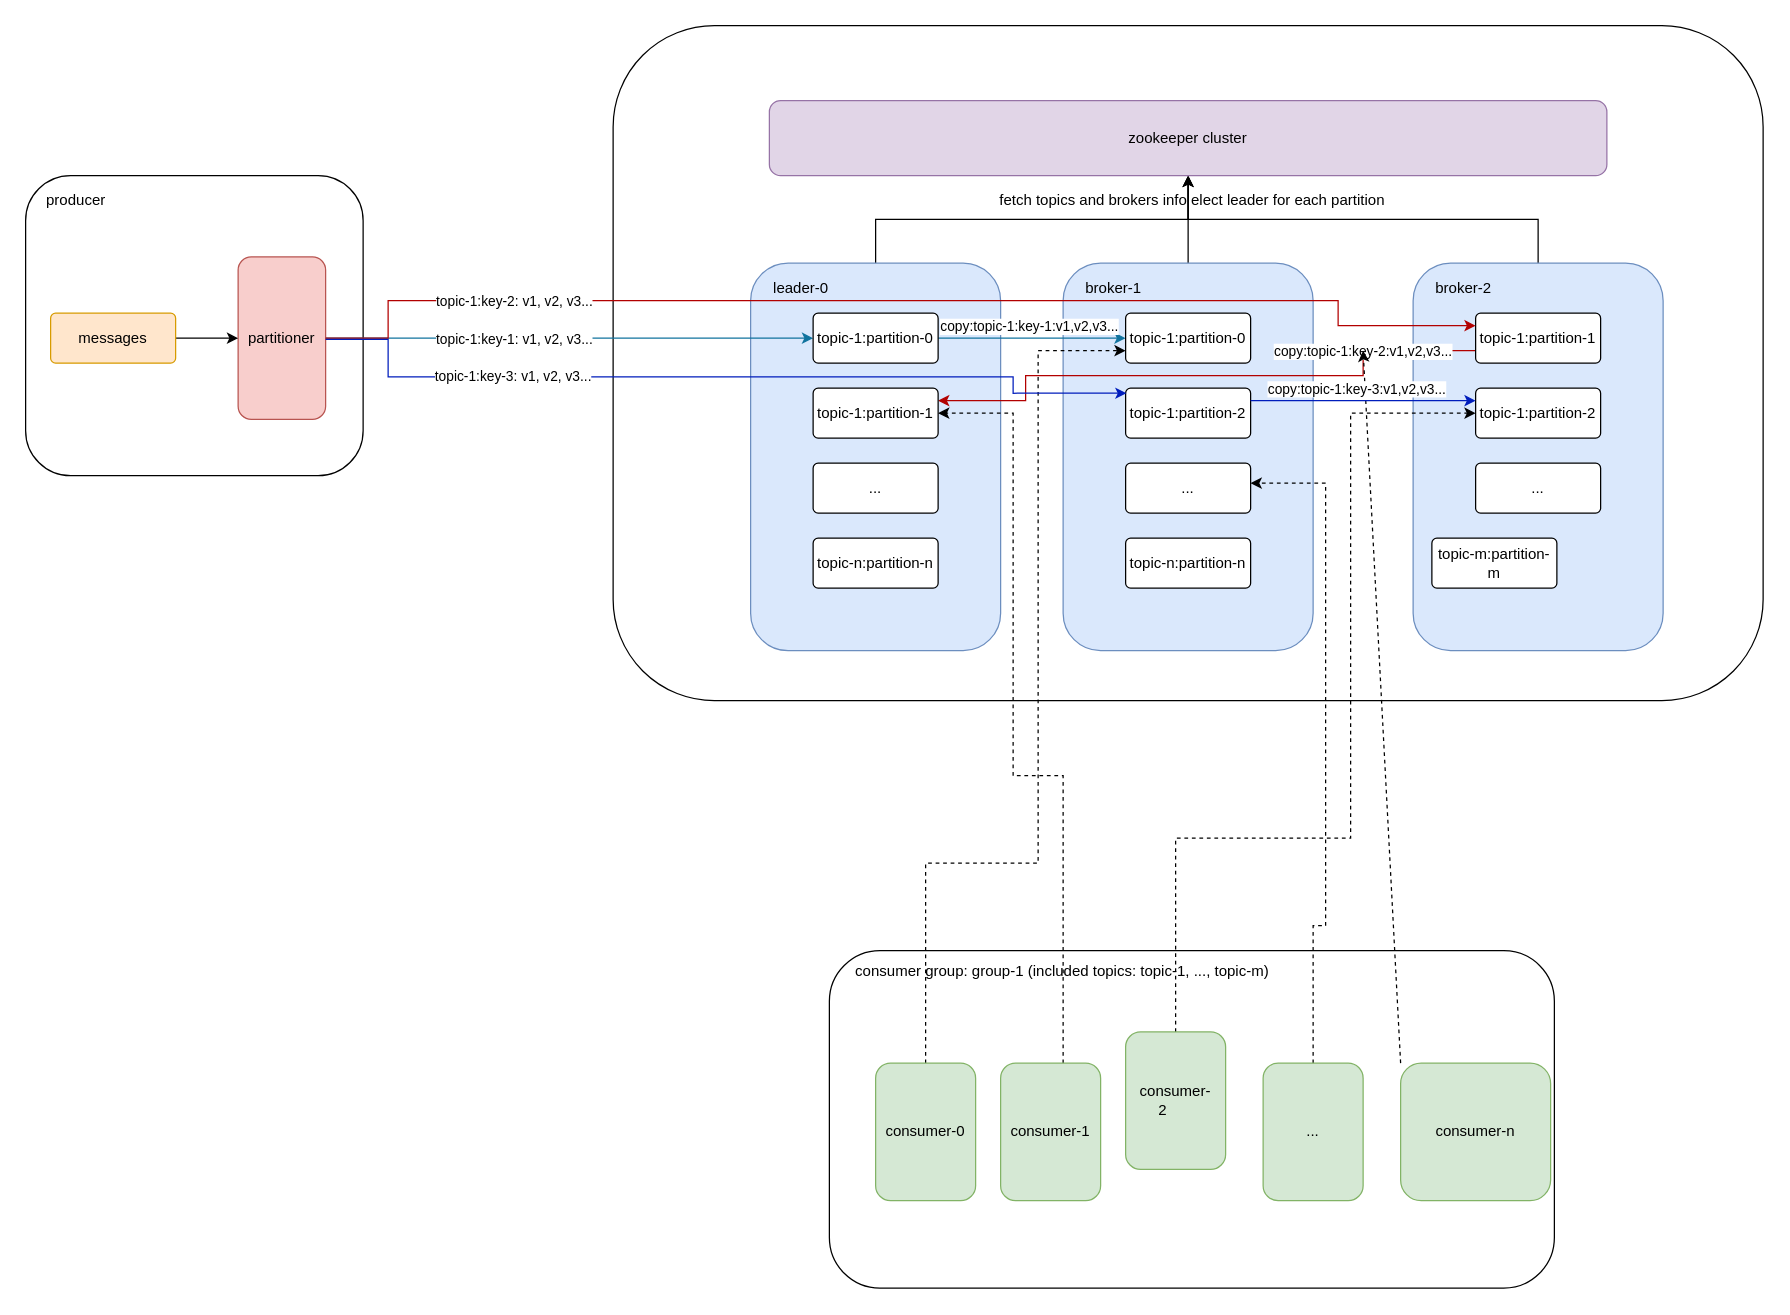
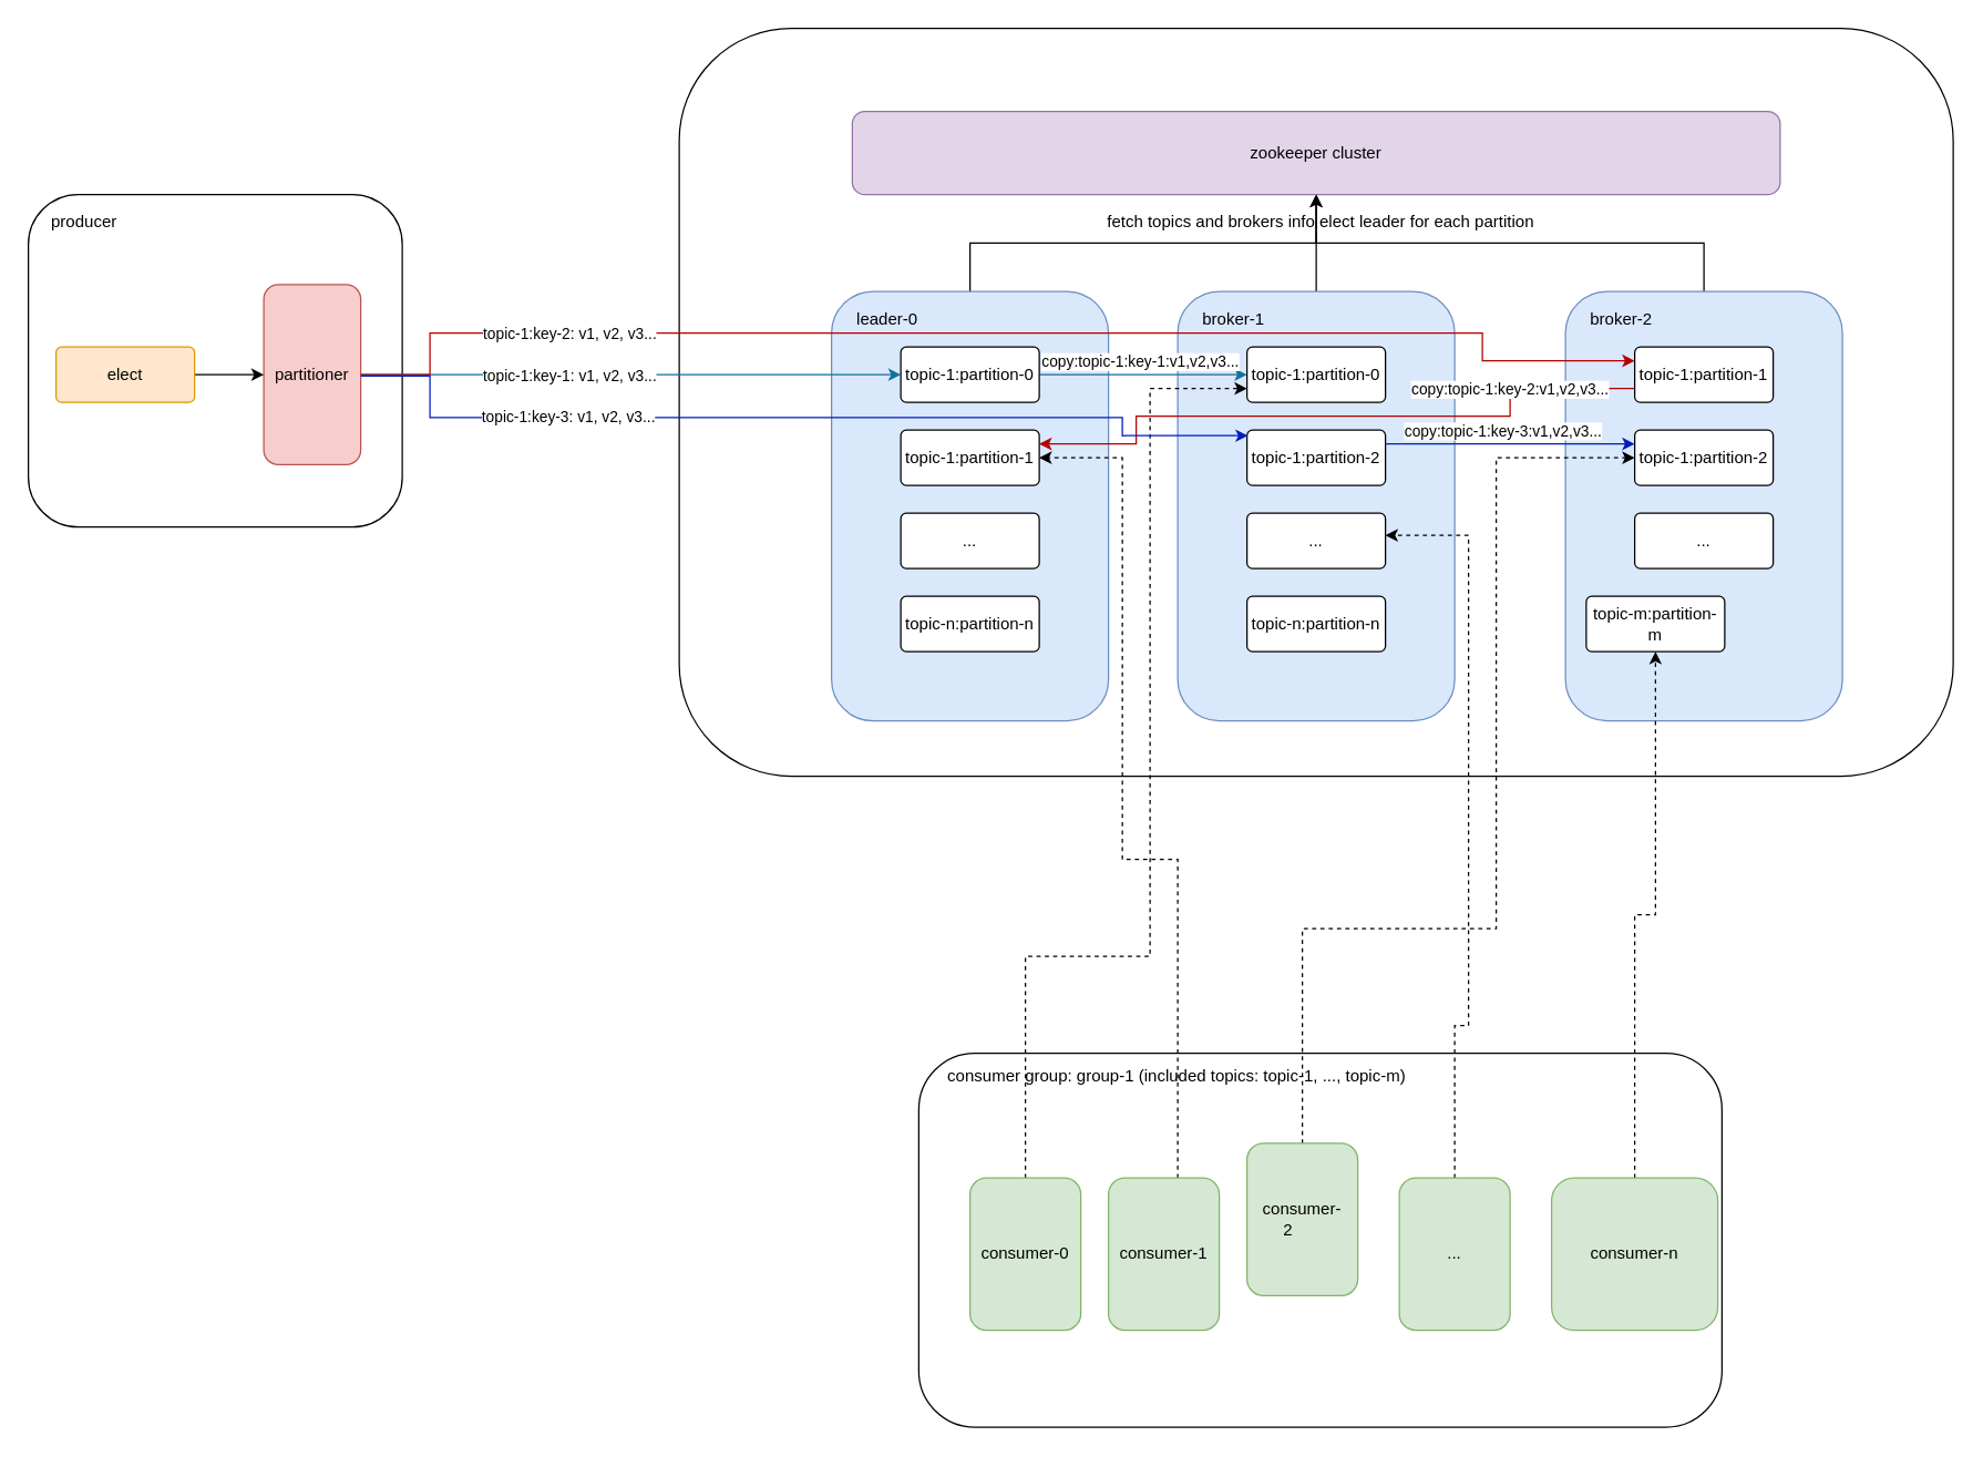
  <mxCell id="0" />
  <mxCell id="1" parent="0" />
  <mxCell id="2" value="" style="rounded=1;whiteSpace=wrap;html=1;fontColor=#FF0000;" vertex="1" parent="1"><mxGeometry x="20" y="140" width="270" height="240" as="geometry" /></mxCell>
  <mxCell id="3" value="" style="rounded=1;whiteSpace=wrap;html=1;" vertex="1" parent="1"><mxGeometry x="490" y="20" width="920" height="540" as="geometry" /></mxCell>
  <mxCell id="4" style="edgeStyle=orthogonalEdgeStyle;rounded=0;orthogonalLoop=1;jettySize=auto;html=1;entryX=0.5;entryY=1;entryDx=0;entryDy=0;" edge="1" parent="1" source="5" target="13"><mxGeometry relative="1" as="geometry" /></mxCell>
  <mxCell id="5" value="" style="rounded=1;whiteSpace=wrap;html=1;fillColor=#dae8fc;strokeColor=#6c8ebf;" vertex="1" parent="1"><mxGeometry x="600" y="210" width="200" height="310" as="geometry" /></mxCell>
  <mxCell id="6" style="edgeStyle=orthogonalEdgeStyle;rounded=0;orthogonalLoop=1;jettySize=auto;html=1;entryX=0.5;entryY=1;entryDx=0;entryDy=0;" edge="1" parent="1" source="7" target="13"><mxGeometry relative="1" as="geometry" /></mxCell>
  <mxCell id="7" value="" style="rounded=1;whiteSpace=wrap;html=1;fillColor=#dae8fc;strokeColor=#6c8ebf;" vertex="1" parent="1"><mxGeometry x="850" y="210" width="200" height="310" as="geometry" /></mxCell>
  <mxCell id="8" style="edgeStyle=orthogonalEdgeStyle;rounded=0;orthogonalLoop=1;jettySize=auto;html=1;" edge="1" parent="1" source="9" target="13"><mxGeometry relative="1" as="geometry" /></mxCell>
  <mxCell id="9" value="" style="rounded=1;whiteSpace=wrap;html=1;fillColor=#dae8fc;strokeColor=#6c8ebf;" vertex="1" parent="1"><mxGeometry x="1130" y="210" width="200" height="310" as="geometry" /></mxCell>
  <mxCell id="10" value="leader-0" style="text;html=1;align=center;verticalAlign=middle;resizable=0;points=[];autosize=1;strokeColor=none;fillColor=none;" vertex="1" parent="1"><mxGeometry x="610" y="220" width="60" height="20" as="geometry" /></mxCell>
  <mxCell id="11" value="broker-1" style="text;html=1;align=center;verticalAlign=middle;resizable=0;points=[];autosize=1;strokeColor=none;fillColor=none;" vertex="1" parent="1"><mxGeometry x="860" y="220" width="60" height="20" as="geometry" /></mxCell>
  <mxCell id="12" value="broker-2" style="text;html=1;align=center;verticalAlign=middle;resizable=0;points=[];autosize=1;strokeColor=none;fillColor=none;" vertex="1" parent="1"><mxGeometry x="1140" y="220" width="60" height="20" as="geometry" /></mxCell>
  <mxCell id="13" value="zookeeper cluster" style="rounded=1;whiteSpace=wrap;html=1;fillColor=#e1d5e7;strokeColor=#9673a6;" vertex="1" parent="1"><mxGeometry x="615" y="80" width="670" height="60" as="geometry" /></mxCell>
  <mxCell id="14" style="edgeStyle=orthogonalEdgeStyle;rounded=0;orthogonalLoop=1;jettySize=auto;html=1;exitX=1;exitY=0.5;exitDx=0;exitDy=0;entryX=0;entryY=0.5;entryDx=0;entryDy=0;fillColor=#b1ddf0;strokeColor=#10739e;" edge="1" parent="1" source="16" target="21"><mxGeometry relative="1" as="geometry" /></mxCell>
  <mxCell id="15" value="topic-1:key-1: v1, v2, v3..." style="edgeLabel;html=1;align=center;verticalAlign=middle;resizable=0;points=[];" vertex="1" connectable="0" parent="14"><mxGeometry x="-0.136" y="-1" relative="1" as="geometry"><mxPoint x="-18" y="-1" as="offset" /></mxGeometry></mxCell>
  <mxCell id="16" value="partitioner" style="rounded=1;whiteSpace=wrap;html=1;fillColor=#f8cecc;strokeColor=#b85450;" vertex="1" parent="1"><mxGeometry x="190" y="205" width="70" height="130" as="geometry" /></mxCell>
  <mxCell id="17" style="edgeStyle=orthogonalEdgeStyle;rounded=0;orthogonalLoop=1;jettySize=auto;html=1;" edge="1" parent="1" source="18" target="16"><mxGeometry relative="1" as="geometry" /></mxCell>
- <mxCell id="18" value="messages" style="rounded=1;arcSize=10;whiteSpace=wrap;html=1;align=center;fillColor=#ffe6cc;strokeColor=#d79b00;" vertex="1" parent="1"><mxGeometry x="40" y="250" width="100" height="40" as="geometry" /></mxCell>
+ <mxCell id="18" value="elect" style="rounded=1;arcSize=10;whiteSpace=wrap;html=1;align=center;fillColor=#ffe6cc;strokeColor=#d79b00;" vertex="1" parent="1"><mxGeometry x="40" y="250" width="100" height="40" as="geometry" /></mxCell>
  <mxCell id="19" style="edgeStyle=orthogonalEdgeStyle;rounded=0;orthogonalLoop=1;jettySize=auto;html=1;entryX=0;entryY=0.5;entryDx=0;entryDy=0;fillColor=#b1ddf0;strokeColor=#10739e;" edge="1" parent="1" source="21" target="22"><mxGeometry relative="1" as="geometry" /></mxCell>
  <mxCell id="20" value="copy:topic-1:key-1:v1,v2,v3..." style="edgeLabel;html=1;align=center;verticalAlign=middle;resizable=0;points=[];" vertex="1" connectable="0" parent="19"><mxGeometry x="-0.173" y="-1" relative="1" as="geometry"><mxPoint x="10" y="-11" as="offset" /></mxGeometry></mxCell>
  <mxCell id="21" value="topic-1:partition-0" style="rounded=1;arcSize=10;whiteSpace=wrap;html=1;align=center;" vertex="1" parent="1"><mxGeometry x="650" y="250" width="100" height="40" as="geometry" /></mxCell>
  <mxCell id="22" value="topic-1:partition-0" style="rounded=1;arcSize=10;whiteSpace=wrap;html=1;align=center;" vertex="1" parent="1"><mxGeometry x="900" y="250" width="100" height="40" as="geometry" /></mxCell>
  <mxCell id="23" style="edgeStyle=orthogonalEdgeStyle;rounded=0;orthogonalLoop=1;jettySize=auto;html=1;entryX=1;entryY=0.25;entryDx=0;entryDy=0;fillColor=#e51400;strokeColor=#B20000;" edge="1" parent="1" source="24" target="26"><mxGeometry relative="1" as="geometry"><Array as="points"><mxPoint x="1090" y="280" /><mxPoint x="1090" y="300" /><mxPoint x="820" y="300" /><mxPoint x="820" y="320" /></Array></mxGeometry></mxCell>
  <mxCell id="24" value="topic-1:partition-1" style="rounded=1;arcSize=10;whiteSpace=wrap;html=1;align=center;" vertex="1" parent="1"><mxGeometry x="1180" y="250" width="100" height="40" as="geometry" /></mxCell>
  <mxCell id="25" value="topic-1:partition-2" style="rounded=1;arcSize=10;whiteSpace=wrap;html=1;align=center;" vertex="1" parent="1"><mxGeometry x="900" y="310" width="100" height="40" as="geometry" /></mxCell>
  <mxCell id="26" value="topic-1:partition-1" style="rounded=1;arcSize=10;whiteSpace=wrap;html=1;align=center;" vertex="1" parent="1"><mxGeometry x="650" y="310" width="100" height="40" as="geometry" /></mxCell>
  <mxCell id="27" value="topic-1:partition-2" style="rounded=1;arcSize=10;whiteSpace=wrap;html=1;align=center;" vertex="1" parent="1"><mxGeometry x="1180" y="310" width="100" height="40" as="geometry" /></mxCell>
  <mxCell id="28" value="topic-n:partition-n" style="rounded=1;arcSize=10;whiteSpace=wrap;html=1;align=center;" vertex="1" parent="1"><mxGeometry x="650" y="430" width="100" height="40" as="geometry" /></mxCell>
  <mxCell id="29" value="..." style="rounded=1;arcSize=10;whiteSpace=wrap;html=1;align=center;" vertex="1" parent="1"><mxGeometry x="650" y="370" width="100" height="40" as="geometry" /></mxCell>
  <mxCell id="30" value="topic-n:partition-n" style="rounded=1;arcSize=10;whiteSpace=wrap;html=1;align=center;" vertex="1" parent="1"><mxGeometry x="900" y="430" width="100" height="40" as="geometry" /></mxCell>
  <mxCell id="31" value="..." style="rounded=1;arcSize=10;whiteSpace=wrap;html=1;align=center;" vertex="1" parent="1"><mxGeometry x="900" y="370" width="100" height="40" as="geometry" /></mxCell>
  <mxCell id="32" value="topic-m:partition-m" style="rounded=1;arcSize=10;whiteSpace=wrap;html=1;align=center;" vertex="1" parent="1"><mxGeometry x="1145" y="430" width="100" height="40" as="geometry" /></mxCell>
  <mxCell id="33" value="..." style="rounded=1;arcSize=10;whiteSpace=wrap;html=1;align=center;" vertex="1" parent="1"><mxGeometry x="1180" y="370" width="100" height="40" as="geometry" /></mxCell>
  <mxCell id="34" style="edgeStyle=orthogonalEdgeStyle;rounded=0;orthogonalLoop=1;jettySize=auto;html=1;exitX=1;exitY=0.5;exitDx=0;exitDy=0;entryX=0;entryY=0.25;entryDx=0;entryDy=0;fillColor=#e51400;strokeColor=#B20000;" edge="1" parent="1" source="16" target="24"><mxGeometry relative="1" as="geometry"><mxPoint x="270" y="280" as="sourcePoint" /><mxPoint x="660" y="280" as="targetPoint" /><Array as="points"><mxPoint x="310" y="270" /><mxPoint x="310" y="240" /><mxPoint x="1070" y="240" /><mxPoint x="1070" y="260" /></Array></mxGeometry></mxCell>
  <mxCell id="35" value="topic-1:key-2: v1, v2, v3..." style="edgeLabel;html=1;align=center;verticalAlign=middle;resizable=0;points=[];" vertex="1" connectable="0" parent="34"><mxGeometry x="-0.136" y="-1" relative="1" as="geometry"><mxPoint x="-239" y="-1" as="offset" /></mxGeometry></mxCell>
  <mxCell id="36" value="copy:topic-1:key-2:v1,v2,v3..." style="edgeLabel;html=1;align=center;verticalAlign=middle;resizable=0;points=[];" vertex="1" connectable="0" parent="1"><mxGeometry x="1089.996" y="280" as="geometry" /></mxCell>
  <mxCell id="37" value="fetch topics and brokers info elect leader for each partition" style="text;html=1;align=center;verticalAlign=middle;resizable=0;points=[];autosize=1;strokeColor=none;fillColor=none;" vertex="1" parent="1"><mxGeometry x="793" y="150" width="320" height="20" as="geometry" /></mxCell>
  <mxCell id="38" value="&lt;font color=&quot;#000000&quot;&gt;producer&lt;/font&gt;" style="text;html=1;align=center;verticalAlign=middle;resizable=0;points=[];autosize=1;strokeColor=none;fillColor=none;fontColor=#FF0000;" vertex="1" parent="1"><mxGeometry x="30" y="150" width="60" height="20" as="geometry" /></mxCell>
  <mxCell id="39" value="" style="rounded=1;whiteSpace=wrap;html=1;fontColor=#FF0000;" vertex="1" parent="1"><mxGeometry x="663" y="760" width="580" height="270" as="geometry" /></mxCell>
  <mxCell id="40" value="consumer group: group-1 (included topics: topic-1, ..., topic-m)" style="text;html=1;align=center;verticalAlign=middle;resizable=0;points=[];autosize=1;strokeColor=none;fillColor=none;fontColor=#000000;" vertex="1" parent="1"><mxGeometry x="674" y="767" width="350" height="20" as="geometry" /></mxCell>
  <mxCell id="41" style="edgeStyle=orthogonalEdgeStyle;rounded=0;orthogonalLoop=1;jettySize=auto;html=1;fontColor=#000000;dashed=1;entryX=0;entryY=0.75;entryDx=0;entryDy=0;" edge="1" parent="1" source="42" target="22"><mxGeometry relative="1" as="geometry"><Array as="points"><mxPoint x="740" y="690" /><mxPoint x="830" y="690" /><mxPoint x="830" y="280" /></Array></mxGeometry></mxCell>
  <mxCell id="42" value="consumer-0" style="rounded=1;whiteSpace=wrap;html=1;fillColor=#d5e8d4;strokeColor=#82b366;" vertex="1" parent="1"><mxGeometry x="700" y="850" width="80" height="110" as="geometry" /></mxCell>
  <mxCell id="43" style="edgeStyle=orthogonalEdgeStyle;rounded=0;orthogonalLoop=1;jettySize=auto;html=1;dashed=1;fontColor=#000000;entryX=1;entryY=0.5;entryDx=0;entryDy=0;" edge="1" parent="1" source="44" target="26"><mxGeometry relative="1" as="geometry"><mxPoint x="1080" y="580" as="targetPoint" /><Array as="points"><mxPoint x="850" y="620" /><mxPoint x="810" y="620" /><mxPoint x="810" y="330" /></Array></mxGeometry></mxCell>
  <mxCell id="44" value="consumer-1" style="rounded=1;whiteSpace=wrap;html=1;fillColor=#d5e8d4;strokeColor=#82b366;" vertex="1" parent="1"><mxGeometry x="800" y="850" width="80" height="110" as="geometry" /></mxCell>
  <mxCell id="45" style="edgeStyle=orthogonalEdgeStyle;rounded=0;orthogonalLoop=1;jettySize=auto;html=1;exitX=0.5;exitY=0;exitDx=0;exitDy=0;dashed=1;fontColor=#000000;" edge="1" parent="1" source="46"><mxGeometry relative="1" as="geometry"><mxPoint x="1000" y="386" as="targetPoint" /><Array as="points"><mxPoint x="1050" y="740" /><mxPoint x="1060" y="740" /><mxPoint x="1060" y="386" /></Array></mxGeometry></mxCell>
  <mxCell id="46" value="..." style="rounded=1;whiteSpace=wrap;html=1;fillColor=#d5e8d4;strokeColor=#82b366;" vertex="1" parent="1"><mxGeometry x="1010" y="850" width="80" height="110" as="geometry" /></mxCell>
- <mxCell id="47" style="edgeStyle=orthogonalEdgeStyle;rounded=0;orthogonalLoop=1;jettySize=auto;html=1;dashed=1;fontColor=#000000;" edge="1" parent="1" source="48" target="36"><mxGeometry relative="1" as="geometry" /></mxCell>
+ <mxCell id="47" style="edgeStyle=orthogonalEdgeStyle;rounded=0;orthogonalLoop=1;jettySize=auto;html=1;dashed=1;fontColor=#000000;entryX=0.5;entryY=1;entryDx=0;entryDy=0;" edge="1" parent="1" source="48" target="32"><mxGeometry relative="1" as="geometry" /></mxCell>
  <mxCell id="48" value="consumer-n" style="rounded=1;whiteSpace=wrap;html=1;fillColor=#d5e8d4;strokeColor=#82b366;" vertex="1" parent="1"><mxGeometry x="1120" y="850" width="120" height="110" as="geometry" /></mxCell>
  <mxCell id="49" style="edgeStyle=orthogonalEdgeStyle;rounded=0;orthogonalLoop=1;jettySize=auto;html=1;dashed=1;fontColor=#000000;entryX=0;entryY=0.5;entryDx=0;entryDy=0;" edge="1" parent="1" source="50" target="27"><mxGeometry relative="1" as="geometry"><mxPoint x="1050" y="590" as="targetPoint" /><Array as="points"><mxPoint x="940" y="670" /><mxPoint x="1080" y="670" /><mxPoint x="1080" y="330" /></Array></mxGeometry></mxCell>
  <mxCell id="50" value="consumer-2&lt;span style=&quot;white-space: pre&quot;&gt;&#09;&lt;/span&gt;" style="rounded=1;whiteSpace=wrap;html=1;fillColor=#d5e8d4;strokeColor=#82b366;" vertex="1" parent="1"><mxGeometry x="900" y="825" width="80" height="110" as="geometry" /></mxCell>
  <mxCell id="51" style="edgeStyle=orthogonalEdgeStyle;rounded=0;orthogonalLoop=1;jettySize=auto;html=1;exitX=1;exitY=0.5;exitDx=0;exitDy=0;entryX=0.007;entryY=0.102;entryDx=0;entryDy=0;entryPerimeter=0;fillColor=#0050ef;strokeColor=#001DBC;" edge="1" parent="1" target="25"><mxGeometry relative="1" as="geometry"><mxPoint x="260" y="271" as="sourcePoint" /><mxPoint x="900" y="321" as="targetPoint" /><Array as="points"><mxPoint x="310" y="271" /><mxPoint x="310" y="301" /><mxPoint x="810" y="301" /><mxPoint x="810" y="314" /></Array></mxGeometry></mxCell>
  <mxCell id="52" value="topic-1:key-3: v1, v2, v3..." style="edgeLabel;html=1;align=center;verticalAlign=middle;resizable=0;points=[];" vertex="1" connectable="0" parent="51"><mxGeometry x="-0.136" y="-1" relative="1" as="geometry"><mxPoint x="-116" y="-2" as="offset" /></mxGeometry></mxCell>
  <mxCell id="53" style="edgeStyle=orthogonalEdgeStyle;rounded=0;orthogonalLoop=1;jettySize=auto;html=1;entryX=0;entryY=0.25;entryDx=0;entryDy=0;fillColor=#0050ef;strokeColor=#001DBC;" edge="1" parent="1" target="27"><mxGeometry relative="1" as="geometry"><mxPoint x="1000" y="320" as="sourcePoint" /><mxPoint x="1180" y="330" as="targetPoint" /><Array as="points"><mxPoint x="1010" y="320" /><mxPoint x="1010" y="320" /></Array></mxGeometry></mxCell>
  <mxCell id="54" value="copy:topic-1:key-3:v1,v2,v3..." style="edgeLabel;html=1;align=center;verticalAlign=middle;resizable=0;points=[];" vertex="1" connectable="0" parent="53"><mxGeometry x="-0.173" y="-1" relative="1" as="geometry"><mxPoint x="10" y="-11" as="offset" /></mxGeometry></mxCell>
